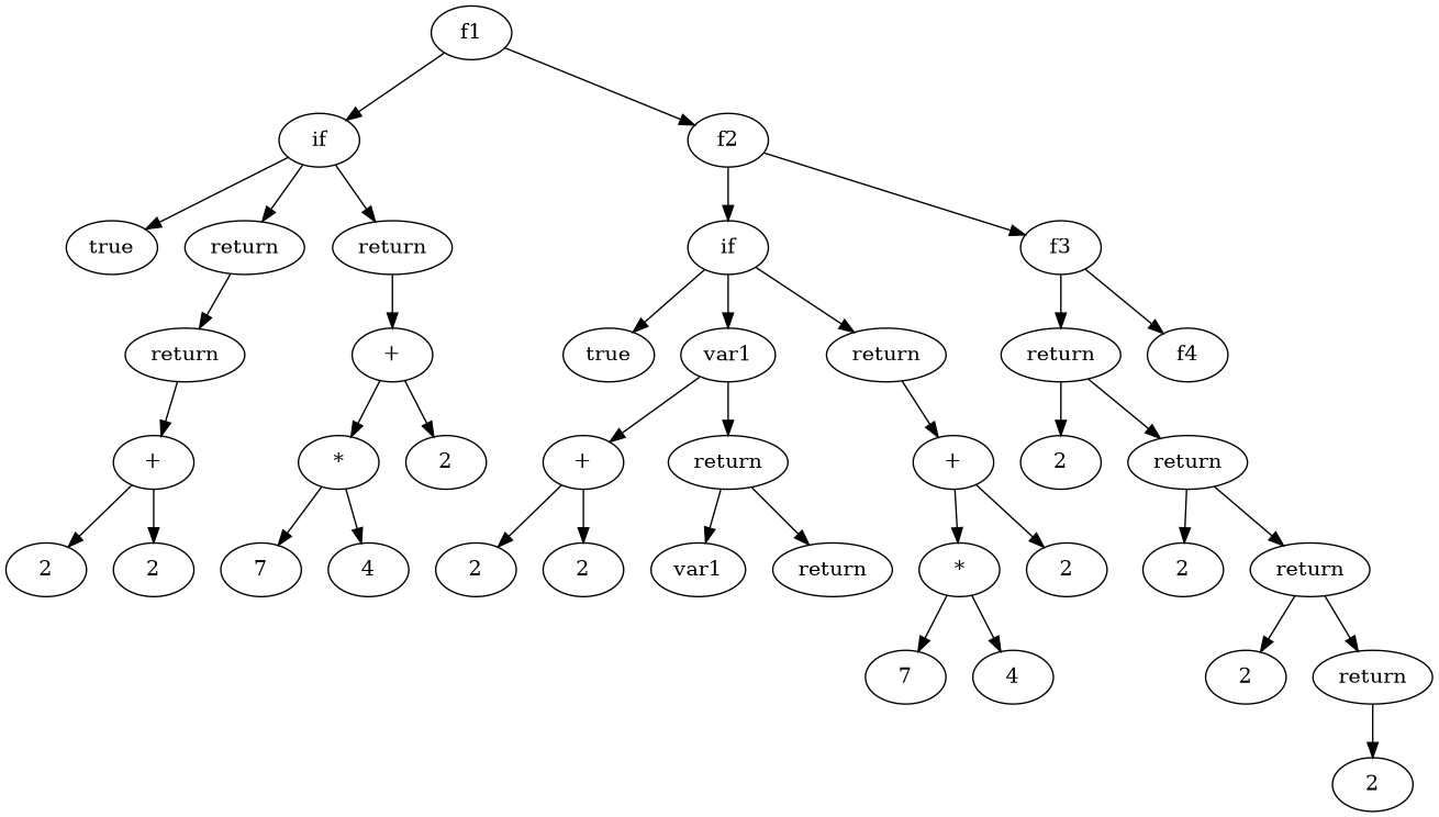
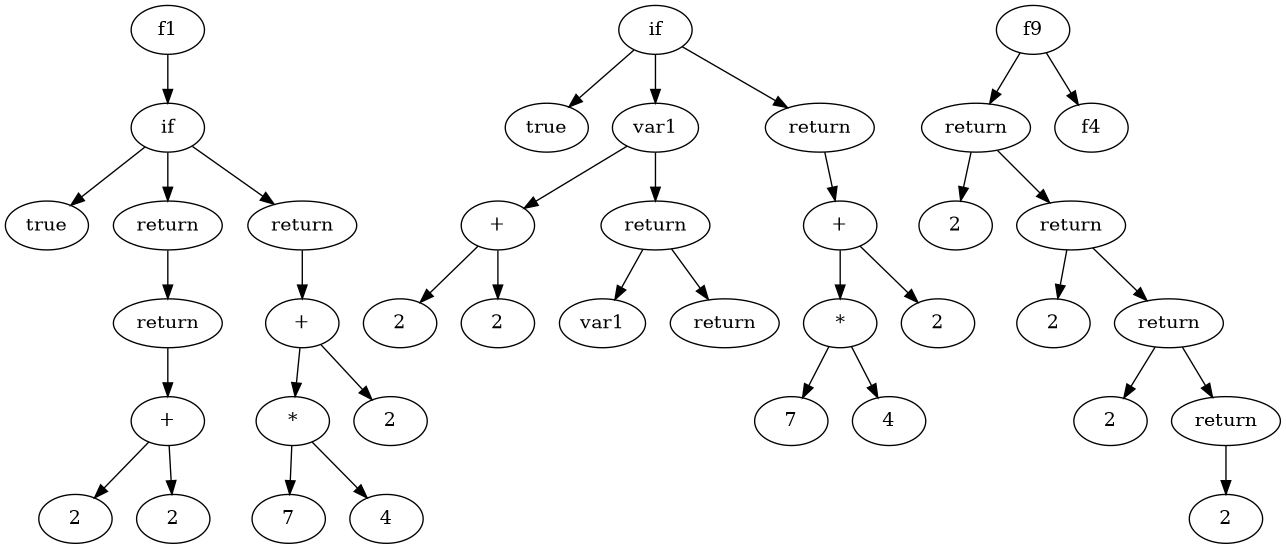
  digraph {
    n1 [label=f1]
    n2 [label=if]
-   n3 [label=f2]
    n4 [label=true]
    n5 [label=return]
    n6 [label=return]
    n7 [label=if]
-   n8 [label=f3]
+   n8 [label=f9]
    n9 [label=return]
    n10 [label="+"]
    n11 [label="+"]
    n12 [label=2]
    n13 [label=2]
    n14 [label="*"]
    n15 [label=2]
    n16 [label=7]
    n17 [label=4]
    n18 [label=true]
    n19 [label=var1]
    n20 [label=return]
    n21 [label=return]
    n22 [label=f4]
    n23 [label="+"]
    n24 [label=return]
    n25 [label="+"]
    n26 [label=2]
    n27 [label=2]
    n28 [label=var1]
    n29 [label=return]
    n30 [label="*"]
    n31 [label=2]
    n32 [label=7]
    n33 [label=4]
    n34 [label=2]
    n35 [label=return]
    n36 [label=2]
    n37 [label=return]
    n38 [label=2]
    n39 [label=return]
    n40 [label=2]
    n1 -> n2
-   n1 -> n3
    n2 -> n4
    n2 -> n5
    n2 -> n6
-   n3 -> n7
-   n3 -> n8
    n5 -> n9
    n6 -> n10
    n7 -> n18
    n7 -> n19
    n7 -> n20
    n8 -> n21
    n8 -> n22
    n9 -> n11
    n10 -> n14
    n10 -> n15
    n11 -> n12
    n11 -> n13
    n14 -> n16
    n14 -> n17
    n19 -> n23
    n19 -> n24
    n20 -> n25
    n21 -> n34
    n21 -> n35
    n23 -> n26
    n23 -> n27
    n24 -> n28
    n24 -> n29
    n25 -> n30
    n25 -> n31
    n30 -> n32
    n30 -> n33
    n35 -> n36
    n35 -> n37
    n37 -> n38
    n37 -> n39
    n39 -> n40
  }
